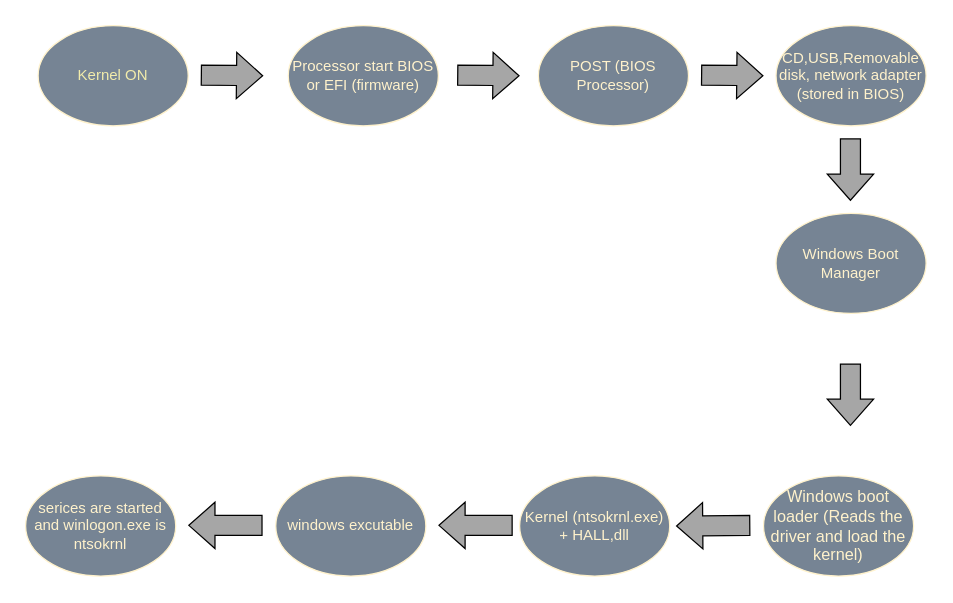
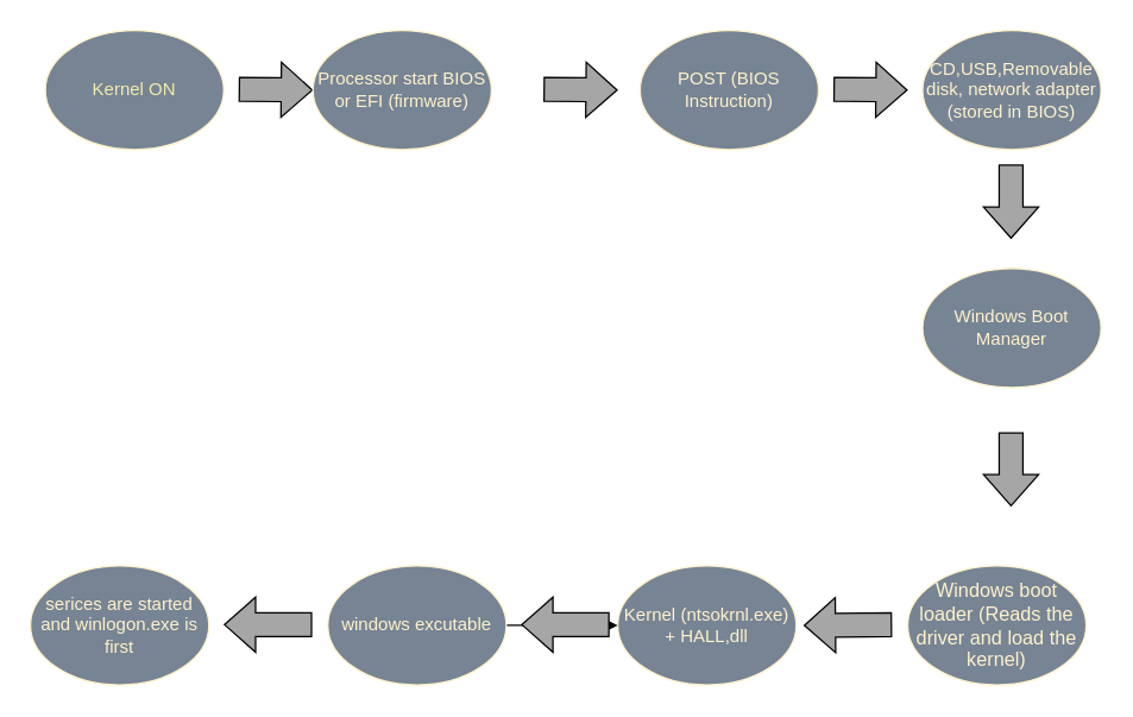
  <mxCell id="0" />
  <mxCell id="1" parent="0" />
  <mxCell id="2" value="" style="shape=flexArrow;endArrow=classic;html=1;rounded=0;fillColor=#A6A6A6;width=16;endSize=6.63;" edge="1" parent="1"><mxGeometry width="50" height="50" relative="1" as="geometry"><mxPoint x="160" y="59.5" as="sourcePoint" /><mxPoint x="210" y="60" as="targetPoint" /></mxGeometry></mxCell>
- <mxCell id="3" value="&lt;font color=&quot;#fff2cc&quot;&gt;Processor start BIOS or EFI (firmware)&lt;/font&gt;" style="ellipse;whiteSpace=wrap;html=1;fillColor=#768494;strokeColor=#FFF2CC;" vertex="1" parent="1"><mxGeometry x="230" y="20" width="120" height="80" as="geometry" /></mxCell>
+ <mxCell id="3" value="&lt;font color=&quot;#fff2cc&quot;&gt;Processor start BIOS or EFI (firmware)&lt;/font&gt;" style="ellipse;whiteSpace=wrap;html=1;fillColor=#768494;strokeColor=#FFF2CC;" vertex="1" parent="1"><mxGeometry x="210" y="20" width="120" height="80" as="geometry" /></mxCell>
  <mxCell id="4" value="&lt;font color=&quot;#f2ecab&quot;&gt;Kernel ON&lt;/font&gt;" style="ellipse;whiteSpace=wrap;html=1;fillColor=#768494;strokeColor=#FFF2CC;" vertex="1" parent="1"><mxGeometry x="30" y="20" width="120" height="80" as="geometry" /></mxCell>
- <mxCell id="5" value="&lt;font color=&quot;#fff2cc&quot;&gt;POST (BIOS Processor)&lt;/font&gt;" style="ellipse;whiteSpace=wrap;html=1;fillColor=#768494;strokeColor=#FFF2CC;" vertex="1" parent="1"><mxGeometry x="430" y="20" width="120" height="80" as="geometry" /></mxCell>
+ <mxCell id="5" value="&lt;font color=&quot;#fff2cc&quot;&gt;POST (BIOS Instruction)&lt;/font&gt;" style="ellipse;whiteSpace=wrap;html=1;fillColor=#768494;strokeColor=#FFF2CC;" vertex="1" parent="1"><mxGeometry x="430" y="20" width="120" height="80" as="geometry" /></mxCell>
  <mxCell id="6" value="&lt;font color=&quot;#fff2cc&quot;&gt;Kernel (ntsokrnl.exe) + HALL,dll&lt;/font&gt;" style="ellipse;whiteSpace=wrap;html=1;fillColor=#768494;strokeColor=#FFF2CC;" vertex="1" parent="1"><mxGeometry x="415" y="380" width="120" height="80" as="geometry" /></mxCell>
  <mxCell id="7" value="&lt;font style=&quot;font-size: 13px;&quot; color=&quot;#fff2cc&quot;&gt;Windows boot loader (Reads the driver and load the kernel)&lt;/font&gt;" style="ellipse;whiteSpace=wrap;html=1;fillColor=#768494;strokeColor=#FFF2CC;" vertex="1" parent="1"><mxGeometry x="610" y="380" width="120" height="80" as="geometry" /></mxCell>
  <mxCell id="8" value="&lt;font color=&quot;#fff2cc&quot;&gt;CD,USB,Removable disk, network adapter (stored in BIOS)&lt;/font&gt;" style="ellipse;whiteSpace=wrap;html=1;fillColor=#768494;strokeColor=#FFF2CC;" vertex="1" parent="1"><mxGeometry x="620" y="20" width="120" height="80" as="geometry" /></mxCell>
- <mxCell id="9" value="&lt;font color=&quot;#fff2cc&quot;&gt;Windows Boot Manager&lt;/font&gt;" style="ellipse;whiteSpace=wrap;html=1;fillColor=#768494;strokeColor=#FFF2CC;" vertex="1" parent="1"><mxGeometry x="620" y="170" width="120" height="80" as="geometry" /></mxCell>
+ <mxCell id="9" value="&lt;font color=&quot;#fff2cc&quot;&gt;Windows Boot Manager&lt;/font&gt;" style="ellipse;whiteSpace=wrap;html=1;fillColor=#768494;strokeColor=#FFF2CC;" vertex="1" parent="1"><mxGeometry x="620" y="180" width="120" height="80" as="geometry" /></mxCell>
+ <mxCell id="10" value="" style="edgeStyle=orthogonalEdgeStyle;rounded=0;orthogonalLoop=1;jettySize=auto;html=1;" edge="1" parent="1" source="11" target="6"><mxGeometry relative="1" as="geometry" /></mxCell>
  <mxCell id="11" value="&lt;font color=&quot;#fff2cc&quot;&gt;windows excutable&lt;/font&gt;" style="ellipse;whiteSpace=wrap;html=1;fillColor=#768494;strokeColor=#FFF2CC;" vertex="1" parent="1"><mxGeometry x="220" y="380" width="120" height="80" as="geometry" /></mxCell>
  <mxCell id="12" value="" style="shape=flexArrow;endArrow=classic;html=1;rounded=0;fillColor=#A6A6A6;width=16;endSize=6.63;" edge="1" parent="1"><mxGeometry width="50" height="50" relative="1" as="geometry"><mxPoint x="560" y="59.5" as="sourcePoint" /><mxPoint x="610" y="60" as="targetPoint" /></mxGeometry></mxCell>
  <mxCell id="13" value="" style="shape=flexArrow;endArrow=classic;html=1;rounded=0;fillColor=#A6A6A6;width=16;endSize=6.63;" edge="1" parent="1"><mxGeometry width="50" height="50" relative="1" as="geometry"><mxPoint x="679.5" y="290" as="sourcePoint" /><mxPoint x="679.5" y="340" as="targetPoint" /></mxGeometry></mxCell>
  <mxCell id="14" value="" style="shape=flexArrow;endArrow=classic;html=1;rounded=0;fillColor=#A6A6A6;width=16;endSize=6.63;" edge="1" parent="1"><mxGeometry width="50" height="50" relative="1" as="geometry"><mxPoint x="679.5" y="110" as="sourcePoint" /><mxPoint x="679.5" y="160" as="targetPoint" /></mxGeometry></mxCell>
  <mxCell id="15" value="" style="shape=flexArrow;endArrow=classic;html=1;rounded=0;fillColor=#A6A6A6;width=16;endSize=6.63;" edge="1" parent="1"><mxGeometry width="50" height="50" relative="1" as="geometry"><mxPoint x="365" y="59.5" as="sourcePoint" /><mxPoint x="415" y="60" as="targetPoint" /></mxGeometry></mxCell>
  <mxCell id="16" value="" style="shape=flexArrow;endArrow=classic;html=1;rounded=0;fillColor=#A6A6A6;width=16;endSize=6.63;" edge="1" parent="1"><mxGeometry width="50" height="50" relative="1" as="geometry"><mxPoint x="599.5" y="419.5" as="sourcePoint" /><mxPoint x="540" y="420" as="targetPoint" /></mxGeometry></mxCell>
  <mxCell id="17" value="" style="shape=flexArrow;endArrow=classic;html=1;rounded=0;fillColor=#A6A6A6;width=16;endSize=6.63;" edge="1" parent="1"><mxGeometry width="50" height="50" relative="1" as="geometry"><mxPoint x="409.5" y="419.5" as="sourcePoint" /><mxPoint x="350" y="419.5" as="targetPoint" /></mxGeometry></mxCell>
  <mxCell id="18" value="" style="shape=flexArrow;endArrow=classic;html=1;rounded=0;fillColor=#A6A6A6;width=16;endSize=6.63;" edge="1" parent="1"><mxGeometry width="50" height="50" relative="1" as="geometry"><mxPoint x="209.5" y="419.5" as="sourcePoint" /><mxPoint x="150" y="419.5" as="targetPoint" /></mxGeometry></mxCell>
- <mxCell id="19" value="&lt;font color=&quot;#fff2cc&quot;&gt;serices are started and winlogon.exe is ntsokrnl&lt;/font&gt;" style="ellipse;whiteSpace=wrap;html=1;fillColor=#768494;strokeColor=#FFF2CC;" vertex="1" parent="1"><mxGeometry x="20" y="380" width="120" height="80" as="geometry" /></mxCell>
+ <mxCell id="19" value="&lt;font color=&quot;#fff2cc&quot;&gt;serices are started and winlogon.exe is first&lt;/font&gt;" style="ellipse;whiteSpace=wrap;html=1;fillColor=#768494;strokeColor=#FFF2CC;" vertex="1" parent="1"><mxGeometry x="20" y="380" width="120" height="80" as="geometry" /></mxCell>
